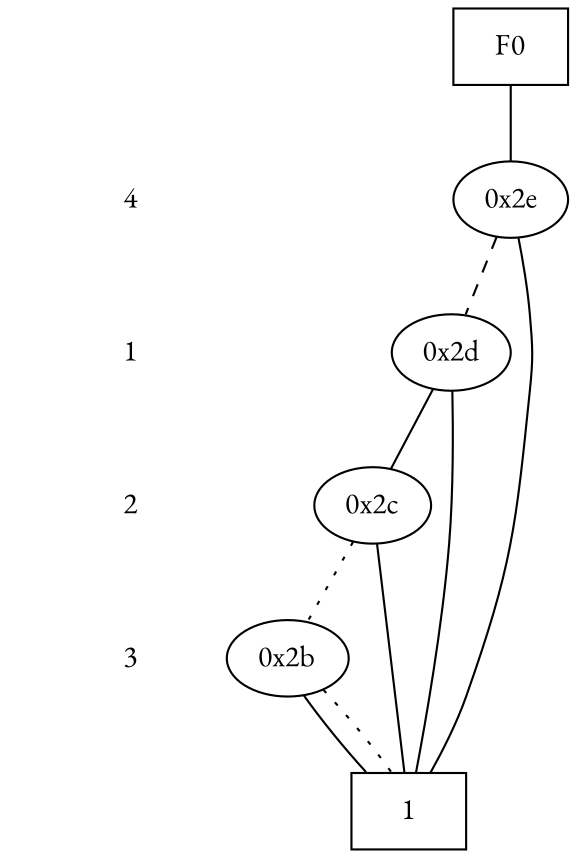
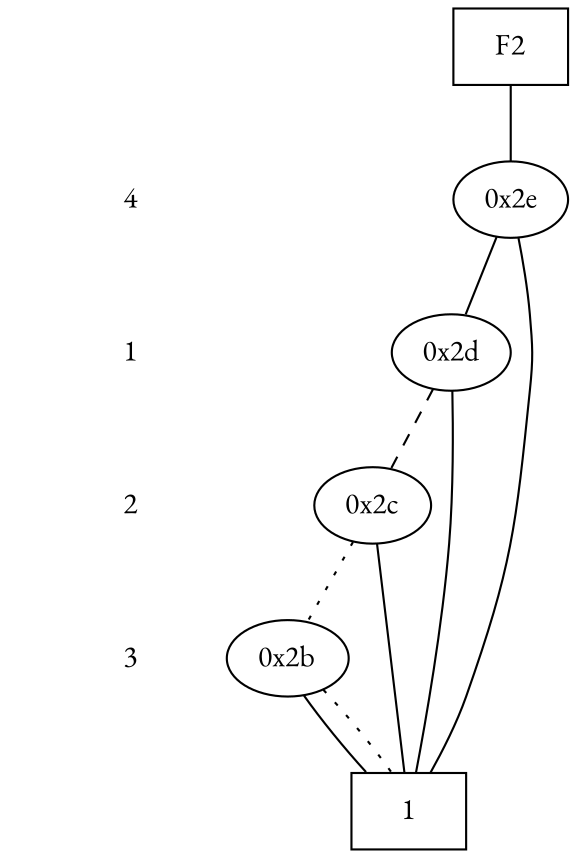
  digraph {
    fontname="EB Garamond"
    node [fontname="EB Garamond" shape=plaintext]
    edge [dir=none fontname="EB Garamond"]
    "CONST NODES" [style=invis]
    n2 [label=4]
    " 1 "
    " 2 "
    " 3 "
-   F0 [shape=box]
+   F0 [shape=box label=F2]
    "0x2e" [shape=""]
    "0x2d" [shape=""]
    "0x2c" [shape=""]
    "0x2b" [shape=""]
    n11 [label=1 shape=box]
    subgraph sub_1 {
      "CONST NODES"
      n2
      " 1 "
      " 2 "
      " 3 "
    }
    subgraph sub_2 {
      rank=same
      F0
    }
    subgraph sub_3 {
      rank=same
      n2
      "0x2e"
    }
    subgraph sub_4 {
      rank=same
      " 1 "
      "0x2d"
    }
    subgraph sub_5 {
      rank=same
      " 2 "
      "0x2c"
    }
    subgraph sub_6 {
      rank=same
      " 3 "
      "0x2b"
    }
    subgraph sub_7 {
      rank=same
      "CONST NODES"
      subgraph sub_8 {
        rank=same
        n11
      }
    }
    n2 -> " 1 " [style=invis]
    " 1 " -> " 2 " [style=invis]
    " 2 " -> " 3 " [style=invis]
    " 3 " -> "CONST NODES" [style=invis]
    F0 -> "0x2e" [style=solid]
-   "0x2e" -> "0x2d" [style=dashed]
+   "0x2e" -> "0x2d" [style=solid]
    "0x2e" -> n11
-   "0x2d" -> "0x2c" [style=solid]
+   "0x2d" -> "0x2c" [style=dashed]
    "0x2d" -> n11
    "0x2c" -> "0x2b" [style=dotted]
    "0x2c" -> n11
    "0x2b" -> n11
    "0x2b" -> n11 [style=dotted]
  }
